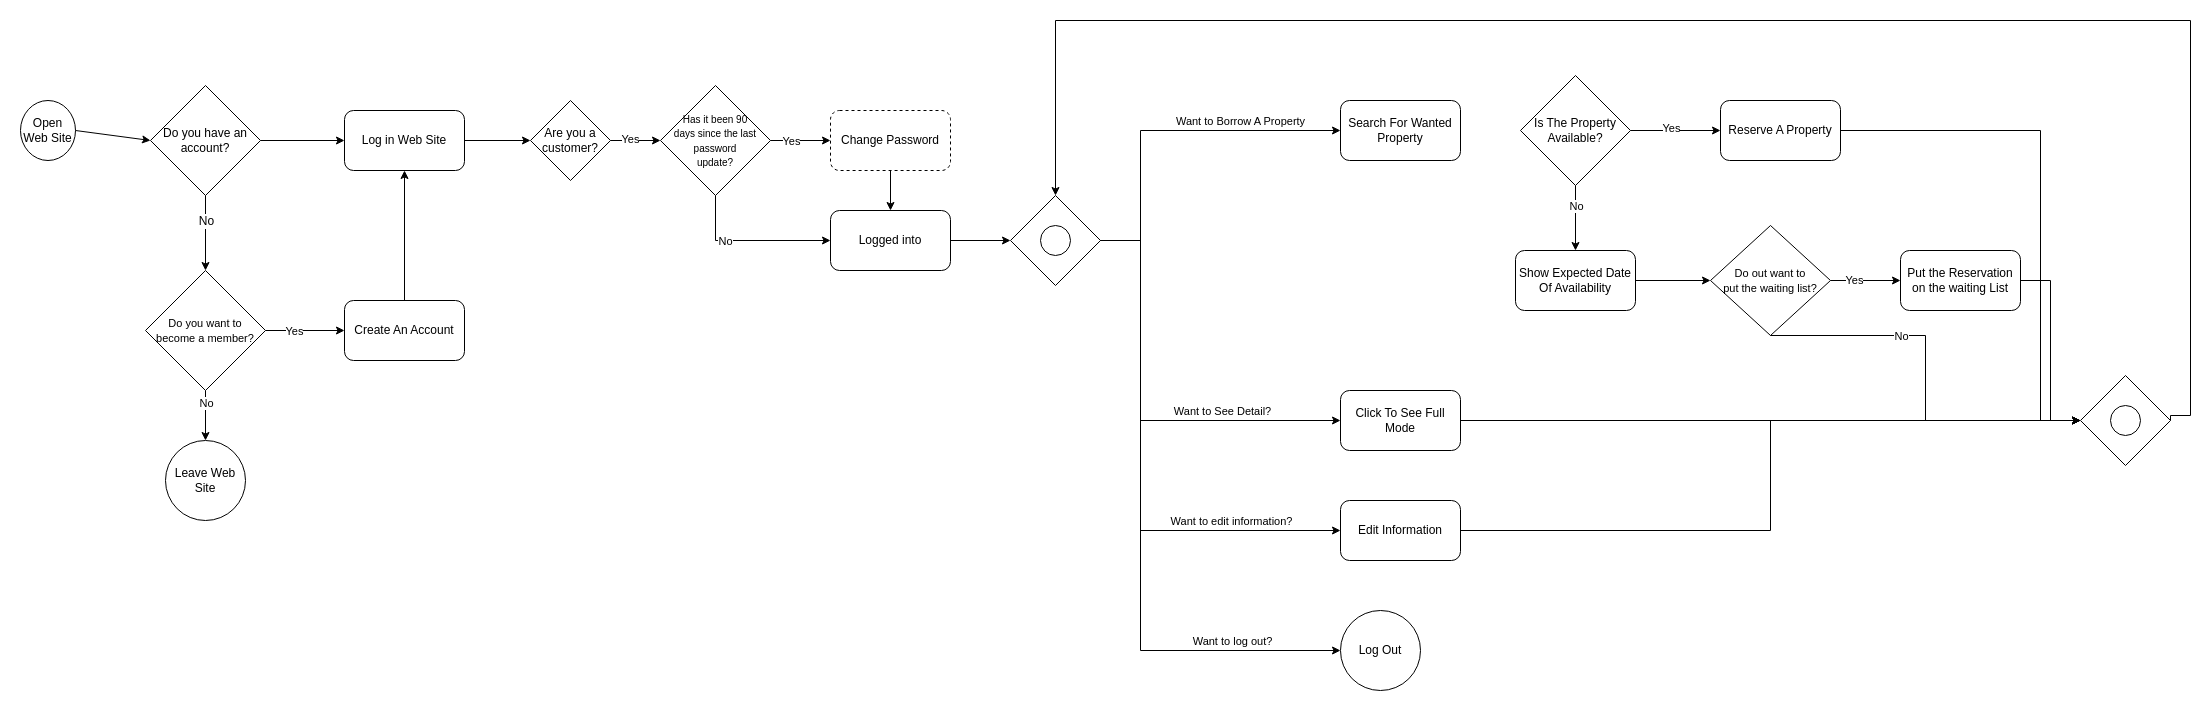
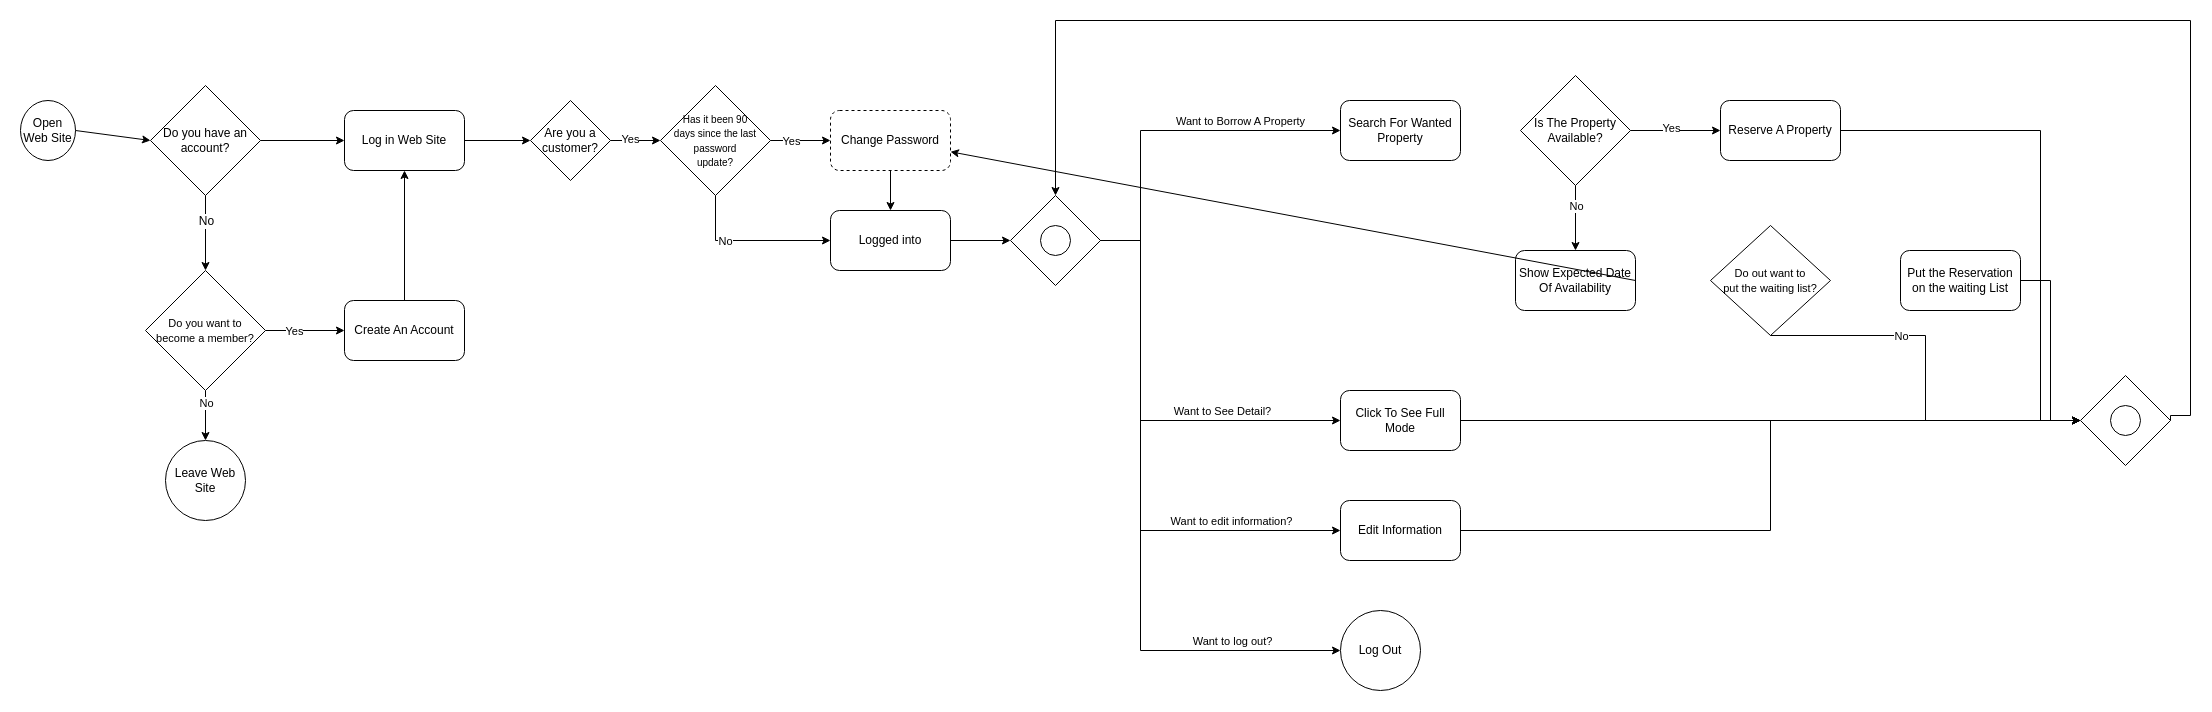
  <mxCell id="0" />
  <mxCell id="1" parent="0" />
  <mxCell id="2" value="Open Web Site" style="ellipse;whiteSpace=wrap;html=1;aspect=fixed;" vertex="1" parent="1"><mxGeometry x="20" y="100" width="55" height="60" as="geometry" /></mxCell>
  <mxCell id="3" value="" style="endArrow=classic;html=1;rounded=0;exitX=1;exitY=0.5;exitDx=0;exitDy=0;entryX=0;entryY=0.5;entryDx=0;entryDy=0;" edge="1" parent="1" source="2" target="4"><mxGeometry width="50" height="50" relative="1" as="geometry"><mxPoint x="130" y="150" as="sourcePoint" /><mxPoint x="140" y="140" as="targetPoint" /></mxGeometry></mxCell>
  <mxCell id="4" value="Do you have an account?" style="rhombus;whiteSpace=wrap;html=1;" vertex="1" parent="1"><mxGeometry x="150" y="85" width="110" height="110" as="geometry" /></mxCell>
  <mxCell id="5" value="" style="endArrow=classic;html=1;rounded=0;exitX=1;exitY=0.5;exitDx=0;exitDy=0;entryX=0;entryY=0.5;entryDx=0;entryDy=0;" edge="1" parent="1" source="4" target="15"><mxGeometry width="50" height="50" relative="1" as="geometry"><mxPoint x="280" y="130" as="sourcePoint" /><mxPoint x="330" y="80" as="targetPoint" /></mxGeometry></mxCell>
  <mxCell id="6" value="" style="endArrow=classic;html=1;rounded=0;exitX=0.5;exitY=1;exitDx=0;exitDy=0;entryX=0.5;entryY=0;entryDx=0;entryDy=0;edgeStyle=elbowEdgeStyle;" edge="1" parent="1" source="4" target="9"><mxGeometry width="50" height="50" relative="1" as="geometry"><mxPoint x="250" y="250" as="sourcePoint" /><mxPoint x="205" y="230" as="targetPoint" /></mxGeometry></mxCell>
  <mxCell id="7" value="&lt;font style=&quot;font-size: 12px;&quot;&gt;No&lt;/font&gt;" style="edgeLabel;html=1;align=center;verticalAlign=middle;resizable=0;points=[];" vertex="1" connectable="0" parent="6"><mxGeometry x="-0.37" y="-1" relative="1" as="geometry"><mxPoint x="1" y="1" as="offset" /></mxGeometry></mxCell>
  <mxCell id="8" value="Leave Web Site" style="ellipse;whiteSpace=wrap;html=1;aspect=fixed;" vertex="1" parent="1"><mxGeometry x="165" y="440" width="80" height="80" as="geometry" /></mxCell>
  <mxCell id="9" value="&lt;font style=&quot;font-size: 11px;&quot;&gt;Do you want to &lt;br&gt;become a member?&lt;/font&gt;" style="rhombus;whiteSpace=wrap;html=1;" vertex="1" parent="1"><mxGeometry x="145" y="270" width="120" height="120" as="geometry" /></mxCell>
  <mxCell id="10" value="" style="endArrow=classic;html=1;rounded=0;exitX=0.5;exitY=1;exitDx=0;exitDy=0;entryX=0.5;entryY=0;entryDx=0;entryDy=0;" edge="1" parent="1" source="9" target="8"><mxGeometry width="50" height="50" relative="1" as="geometry"><mxPoint x="160" y="360" as="sourcePoint" /><mxPoint x="210" y="310" as="targetPoint" /></mxGeometry></mxCell>
  <mxCell id="11" value="No" style="edgeLabel;html=1;align=center;verticalAlign=middle;resizable=0;points=[];" vertex="1" connectable="0" parent="10"><mxGeometry x="-0.509" relative="1" as="geometry"><mxPoint as="offset" /></mxGeometry></mxCell>
  <mxCell id="12" value="" style="endArrow=classic;html=1;rounded=0;exitX=1;exitY=0.5;exitDx=0;exitDy=0;entryX=0;entryY=0.5;entryDx=0;entryDy=0;" edge="1" parent="1" source="9" target="14"><mxGeometry width="50" height="50" relative="1" as="geometry"><mxPoint x="310" y="310" as="sourcePoint" /><mxPoint x="360" y="260" as="targetPoint" /></mxGeometry></mxCell>
  <mxCell id="13" value="Yes" style="edgeLabel;html=1;align=center;verticalAlign=middle;resizable=0;points=[];" vertex="1" connectable="0" parent="12"><mxGeometry x="-0.281" relative="1" as="geometry"><mxPoint as="offset" /></mxGeometry></mxCell>
  <mxCell id="14" value="Create An Account" style="rounded=1;whiteSpace=wrap;html=1;" vertex="1" parent="1"><mxGeometry x="344" y="300" width="120" height="60" as="geometry" /></mxCell>
  <mxCell id="15" value="Log in Web Site" style="rounded=1;whiteSpace=wrap;html=1;" vertex="1" parent="1"><mxGeometry x="344" y="110" width="120" height="60" as="geometry" /></mxCell>
  <mxCell id="16" value="" style="endArrow=classic;html=1;rounded=0;exitX=0.5;exitY=0;exitDx=0;exitDy=0;entryX=0.5;entryY=1;entryDx=0;entryDy=0;" edge="1" parent="1" source="14" target="15"><mxGeometry width="50" height="50" relative="1" as="geometry"><mxPoint x="410" y="280" as="sourcePoint" /><mxPoint x="460" y="230" as="targetPoint" /></mxGeometry></mxCell>
  <mxCell id="17" value="" style="endArrow=classic;html=1;rounded=0;exitX=1;exitY=0.5;exitDx=0;exitDy=0;entryX=0;entryY=0.5;entryDx=0;entryDy=0;" edge="1" parent="1" source="15" target="18"><mxGeometry width="50" height="50" relative="1" as="geometry"><mxPoint x="510" y="230" as="sourcePoint" /><mxPoint x="560" y="180" as="targetPoint" /></mxGeometry></mxCell>
  <mxCell id="18" value="Are you a customer?" style="rhombus;whiteSpace=wrap;html=1;" vertex="1" parent="1"><mxGeometry x="530" y="100" width="80" height="80" as="geometry" /></mxCell>
  <mxCell id="19" value="" style="endArrow=classic;html=1;rounded=0;exitX=1;exitY=0.5;exitDx=0;exitDy=0;entryX=0;entryY=0.5;entryDx=0;entryDy=0;" edge="1" parent="1" source="18" target="21"><mxGeometry width="50" height="50" relative="1" as="geometry"><mxPoint x="640" y="140" as="sourcePoint" /><mxPoint x="690" y="140" as="targetPoint" /></mxGeometry></mxCell>
  <mxCell id="20" value="Yes" style="edgeLabel;html=1;align=center;verticalAlign=middle;resizable=0;points=[];" vertex="1" connectable="0" parent="19"><mxGeometry x="-0.246" y="2" relative="1" as="geometry"><mxPoint as="offset" /></mxGeometry></mxCell>
  <mxCell id="21" value="&lt;font style=&quot;font-size: 10px;&quot;&gt;Has it been 90 &lt;br&gt;days since the last &lt;br&gt;password &lt;br&gt;update?&lt;/font&gt;" style="rhombus;whiteSpace=wrap;html=1;" vertex="1" parent="1"><mxGeometry x="660" y="85" width="110" height="110" as="geometry" /></mxCell>
  <mxCell id="22" value="" style="endArrow=classic;html=1;rounded=0;exitX=1;exitY=0.5;exitDx=0;exitDy=0;entryX=0;entryY=0.5;entryDx=0;entryDy=0;" edge="1" parent="1" source="21" target="24"><mxGeometry width="50" height="50" relative="1" as="geometry"><mxPoint x="750" y="280" as="sourcePoint" /><mxPoint x="860" y="140" as="targetPoint" /></mxGeometry></mxCell>
  <mxCell id="23" value="Yes" style="edgeLabel;html=1;align=center;verticalAlign=middle;resizable=0;points=[];" vertex="1" connectable="0" parent="22"><mxGeometry x="-0.333" relative="1" as="geometry"><mxPoint as="offset" /></mxGeometry></mxCell>
  <mxCell id="24" value="Change Password" style="rounded=1;whiteSpace=wrap;html=1;dashed=1;" vertex="1" parent="1"><mxGeometry x="830" y="110" width="120" height="60" as="geometry" /></mxCell>
  <mxCell id="25" value="" style="endArrow=classic;html=1;rounded=0;exitX=0.5;exitY=1;exitDx=0;exitDy=0;entryX=0;entryY=0.5;entryDx=0;entryDy=0;edgeStyle=orthogonalEdgeStyle;elbow=vertical;" edge="1" parent="1" source="21" target="27"><mxGeometry width="50" height="50" relative="1" as="geometry"><mxPoint x="710" y="300" as="sourcePoint" /><mxPoint x="715" y="260" as="targetPoint" /></mxGeometry></mxCell>
  <mxCell id="26" value="No" style="edgeLabel;html=1;align=center;verticalAlign=middle;resizable=0;points=[];" vertex="1" connectable="0" parent="25"><mxGeometry x="-0.323" relative="1" as="geometry"><mxPoint as="offset" /></mxGeometry></mxCell>
  <mxCell id="27" value="Logged into" style="rounded=1;whiteSpace=wrap;html=1;" vertex="1" parent="1"><mxGeometry x="830" y="210" width="120" height="60" as="geometry" /></mxCell>
  <mxCell id="28" value="" style="endArrow=classic;html=1;rounded=0;exitX=0.5;exitY=1;exitDx=0;exitDy=0;entryX=0.5;entryY=0;entryDx=0;entryDy=0;" edge="1" parent="1" source="24" target="27"><mxGeometry width="50" height="50" relative="1" as="geometry"><mxPoint x="940" y="0" as="sourcePoint" /><mxPoint x="990" y="-50" as="targetPoint" /></mxGeometry></mxCell>
  <mxCell id="29" value="" style="endArrow=classic;html=1;rounded=0;exitX=1;exitY=0.5;exitDx=0;exitDy=0;entryX=0;entryY=0.5;entryDx=0;entryDy=0;" edge="1" parent="1" source="27" target="30"><mxGeometry width="50" height="50" relative="1" as="geometry"><mxPoint x="1000" y="270" as="sourcePoint" /><mxPoint x="1050" y="220" as="targetPoint" /></mxGeometry></mxCell>
  <mxCell id="30" value="" style="rhombus;whiteSpace=wrap;html=1;rounded=0;fillStyle=auto;" vertex="1" parent="1"><mxGeometry x="1010" y="195" width="90" height="90" as="geometry" /></mxCell>
  <mxCell id="31" value="" style="ellipse;whiteSpace=wrap;html=1;aspect=fixed;" vertex="1" parent="1"><mxGeometry x="1040" y="225" width="30" height="30" as="geometry" /></mxCell>
  <mxCell id="32" value="Search For Wanted Property" style="rounded=1;whiteSpace=wrap;html=1;" vertex="1" parent="1"><mxGeometry x="1340" y="100" width="120" height="60" as="geometry" /></mxCell>
  <mxCell id="33" value="Is The Property&lt;br&gt;Available?" style="rhombus;whiteSpace=wrap;html=1;" vertex="1" parent="1"><mxGeometry x="1520" y="75" width="110" height="110" as="geometry" /></mxCell>
  <mxCell id="34" value="Reserve A Property" style="rounded=1;whiteSpace=wrap;html=1;" vertex="1" parent="1"><mxGeometry x="1720" y="100" width="120" height="60" as="geometry" /></mxCell>
  <mxCell id="35" value="" style="endArrow=classic;html=1;rounded=0;exitX=1;exitY=0.5;exitDx=0;exitDy=0;entryX=0;entryY=0.5;entryDx=0;entryDy=0;edgeStyle=elbowEdgeStyle;" edge="1" parent="1" source="30" target="32"><mxGeometry width="50" height="50" relative="1" as="geometry"><mxPoint x="1160" y="270" as="sourcePoint" /><mxPoint x="1210" y="220" as="targetPoint" /><Array as="points"><mxPoint x="1140" y="190" /></Array></mxGeometry></mxCell>
  <mxCell id="36" value="Want to Borrow A Property" style="edgeLabel;html=1;align=center;verticalAlign=middle;resizable=0;points=[];" vertex="1" connectable="0" parent="35"><mxGeometry x="0.421" y="-1" relative="1" as="geometry"><mxPoint y="-11" as="offset" /></mxGeometry></mxCell>
  <mxCell id="37" value="" style="endArrow=classic;html=1;rounded=0;exitX=1;exitY=0.5;exitDx=0;exitDy=0;entryX=0;entryY=0.5;entryDx=0;entryDy=0;" edge="1" parent="1" source="33" target="34"><mxGeometry width="50" height="50" relative="1" as="geometry"><mxPoint x="1650" y="315" as="sourcePoint" /><mxPoint x="1700" y="265" as="targetPoint" /></mxGeometry></mxCell>
  <mxCell id="38" value="Yes" style="edgeLabel;html=1;align=center;verticalAlign=middle;resizable=0;points=[];" vertex="1" connectable="0" parent="37"><mxGeometry x="0.322" y="3" relative="1" as="geometry"><mxPoint x="-19" as="offset" /></mxGeometry></mxCell>
  <mxCell id="39" value="" style="endArrow=classic;html=1;rounded=0;exitX=1;exitY=0.5;exitDx=0;exitDy=0;entryX=0;entryY=0.5;entryDx=0;entryDy=0;edgeStyle=orthogonalEdgeStyle;" edge="1" parent="1" source="34" target="55"><mxGeometry width="50" height="50" relative="1" as="geometry"><mxPoint x="1960" y="360" as="sourcePoint" /><mxPoint x="1900" y="130" as="targetPoint" /><Array as="points"><mxPoint x="2040" y="130" /><mxPoint x="2040" y="420" /></Array></mxGeometry></mxCell>
  <mxCell id="40" value="" style="endArrow=classic;html=1;rounded=0;exitX=0.5;exitY=1;exitDx=0;exitDy=0;entryX=0.5;entryY=0;entryDx=0;entryDy=0;" edge="1" parent="1" source="33" target="42"><mxGeometry width="50" height="50" relative="1" as="geometry"><mxPoint x="1590" y="380" as="sourcePoint" /><mxPoint x="1575" y="240" as="targetPoint" /></mxGeometry></mxCell>
  <mxCell id="41" value="No" style="edgeLabel;html=1;align=center;verticalAlign=middle;resizable=0;points=[];" vertex="1" connectable="0" parent="40"><mxGeometry x="-0.388" relative="1" as="geometry"><mxPoint as="offset" /></mxGeometry></mxCell>
  <mxCell id="42" value="Show Expected Date Of Availability" style="rounded=1;whiteSpace=wrap;html=1;" vertex="1" parent="1"><mxGeometry x="1515" y="250" width="120" height="60" as="geometry" /></mxCell>
  <mxCell id="43" value="&lt;font style=&quot;font-size: 11px;&quot;&gt;Do out want to &lt;br&gt;put the waiting list?&lt;/font&gt;" style="rhombus;whiteSpace=wrap;html=1;" vertex="1" parent="1"><mxGeometry x="1710" y="225" width="120" height="110" as="geometry" /></mxCell>
  <mxCell id="44" value="Put the Reservation on the waiting List" style="rounded=1;whiteSpace=wrap;html=1;" vertex="1" parent="1"><mxGeometry x="1900" y="250" width="120" height="60" as="geometry" /></mxCell>
- <mxCell id="45" value="" style="endArrow=classic;html=1;rounded=0;exitX=1;exitY=0.5;exitDx=0;exitDy=0;entryX=0;entryY=0.5;entryDx=0;entryDy=0;" edge="1" parent="1" source="42" target="43"><mxGeometry width="50" height="50" relative="1" as="geometry"><mxPoint x="1700" y="430" as="sourcePoint" /><mxPoint x="1750" y="380" as="targetPoint" /></mxGeometry></mxCell>
- <mxCell id="46" value="" style="endArrow=classic;html=1;rounded=0;exitX=1;exitY=0.5;exitDx=0;exitDy=0;entryX=0;entryY=0.5;entryDx=0;entryDy=0;" edge="1" parent="1" source="43" target="44"><mxGeometry width="50" height="50" relative="1" as="geometry"><mxPoint x="1850" y="390" as="sourcePoint" /><mxPoint x="1900" y="340" as="targetPoint" /></mxGeometry></mxCell>
- <mxCell id="47" value="Yes" style="edgeLabel;html=1;align=center;verticalAlign=middle;resizable=0;points=[];" vertex="1" connectable="0" parent="46"><mxGeometry x="-0.34" y="1" relative="1" as="geometry"><mxPoint as="offset" /></mxGeometry></mxCell>
+ <mxCell id="45" value="" style="endArrow=classic;html=1;rounded=0;exitX=1;exitY=0.5;exitDx=0;exitDy=0;" edge="1" parent="1" source="42" target="24"><mxGeometry width="50" height="50" relative="1" as="geometry"><mxPoint x="1700" y="430" as="sourcePoint" /><mxPoint x="1750" y="380" as="targetPoint" /></mxGeometry></mxCell>
  <mxCell id="48" value="" style="endArrow=classic;html=1;rounded=0;exitX=1;exitY=0.5;exitDx=0;exitDy=0;entryX=0;entryY=0.5;entryDx=0;entryDy=0;edgeStyle=orthogonalEdgeStyle;" edge="1" parent="1" source="44" target="55"><mxGeometry width="50" height="50" relative="1" as="geometry"><mxPoint x="2030" y="390" as="sourcePoint" /><mxPoint x="2080" y="340" as="targetPoint" /></mxGeometry></mxCell>
  <mxCell id="49" value="" style="endArrow=classic;html=1;rounded=0;exitX=0.5;exitY=1;exitDx=0;exitDy=0;entryX=0;entryY=0.5;entryDx=0;entryDy=0;edgeStyle=elbowEdgeStyle;" edge="1" parent="1" source="43" target="55"><mxGeometry width="50" height="50" relative="1" as="geometry"><mxPoint x="1860" y="460" as="sourcePoint" /><mxPoint x="1910" y="410" as="targetPoint" /></mxGeometry></mxCell>
  <mxCell id="50" value="No" style="edgeLabel;html=1;align=center;verticalAlign=middle;resizable=0;points=[];" vertex="1" connectable="0" parent="49"><mxGeometry x="-0.343" relative="1" as="geometry"><mxPoint as="offset" /></mxGeometry></mxCell>
  <mxCell id="51" value="Click To See Full Mode" style="rounded=1;whiteSpace=wrap;html=1;" vertex="1" parent="1"><mxGeometry x="1340" y="390" width="120" height="60" as="geometry" /></mxCell>
  <mxCell id="52" value="" style="endArrow=classic;html=1;rounded=0;exitX=1;exitY=0.5;exitDx=0;exitDy=0;entryX=0;entryY=0.5;entryDx=0;entryDy=0;edgeStyle=elbowEdgeStyle;" edge="1" parent="1" source="30" target="51"><mxGeometry width="50" height="50" relative="1" as="geometry"><mxPoint x="1110" y="390" as="sourcePoint" /><mxPoint x="1160" y="340" as="targetPoint" /><Array as="points"><mxPoint x="1140" y="320" /></Array></mxGeometry></mxCell>
  <mxCell id="53" value="Want to See Detail?" style="edgeLabel;html=1;align=center;verticalAlign=middle;resizable=0;points=[];" vertex="1" connectable="0" parent="52"><mxGeometry x="0.376" y="4" relative="1" as="geometry"><mxPoint x="12" y="-6" as="offset" /></mxGeometry></mxCell>
  <mxCell id="54" value="" style="endArrow=classic;html=1;rounded=0;exitX=1;exitY=0.5;exitDx=0;exitDy=0;entryX=0;entryY=0.5;entryDx=0;entryDy=0;" edge="1" parent="1" source="51" target="55"><mxGeometry width="50" height="50" relative="1" as="geometry"><mxPoint x="1200" y="580" as="sourcePoint" /><mxPoint x="2010" y="430" as="targetPoint" /></mxGeometry></mxCell>
  <mxCell id="55" value="" style="rhombus;whiteSpace=wrap;html=1;rounded=0;fillStyle=auto;" vertex="1" parent="1"><mxGeometry x="2080" y="375" width="90" height="90" as="geometry" /></mxCell>
  <mxCell id="56" value="" style="ellipse;whiteSpace=wrap;html=1;aspect=fixed;" vertex="1" parent="1"><mxGeometry x="2110" y="405" width="30" height="30" as="geometry" /></mxCell>
  <mxCell id="57" value="" style="endArrow=classic;html=1;rounded=0;exitX=1;exitY=0.5;exitDx=0;exitDy=0;entryX=0.5;entryY=0;entryDx=0;entryDy=0;edgeStyle=orthogonalEdgeStyle;" edge="1" parent="1" source="55" target="30"><mxGeometry width="50" height="50" relative="1" as="geometry"><mxPoint x="2200" y="550" as="sourcePoint" /><mxPoint x="2360" y="420" as="targetPoint" /><Array as="points"><mxPoint x="2190" y="415" /><mxPoint x="2190" y="20" /><mxPoint x="1055" y="20" /></Array></mxGeometry></mxCell>
  <mxCell id="58" value="Edit Information" style="rounded=1;whiteSpace=wrap;html=1;" vertex="1" parent="1"><mxGeometry x="1340" y="500" width="120" height="60" as="geometry" /></mxCell>
  <mxCell id="59" value="" style="endArrow=classic;html=1;rounded=0;exitX=1;exitY=0.5;exitDx=0;exitDy=0;entryX=0;entryY=0.5;entryDx=0;entryDy=0;edgeStyle=elbowEdgeStyle;" edge="1" parent="1" source="30" target="58"><mxGeometry width="50" height="50" relative="1" as="geometry"><mxPoint x="1150" y="530" as="sourcePoint" /><mxPoint x="1200" y="480" as="targetPoint" /><Array as="points"><mxPoint x="1140" y="380" /></Array></mxGeometry></mxCell>
  <mxCell id="60" value="Want to edit information?" style="edgeLabel;html=1;align=center;verticalAlign=middle;resizable=0;points=[];" vertex="1" connectable="0" parent="59"><mxGeometry x="0.529" y="1" relative="1" as="geometry"><mxPoint x="15" y="-9" as="offset" /></mxGeometry></mxCell>
  <mxCell id="61" value="" style="endArrow=classic;html=1;rounded=0;exitX=1;exitY=0.5;exitDx=0;exitDy=0;entryX=0;entryY=0.5;entryDx=0;entryDy=0;edgeStyle=orthogonalEdgeStyle;" edge="1" parent="1" source="58" target="55"><mxGeometry width="50" height="50" relative="1" as="geometry"><mxPoint x="1660" y="540" as="sourcePoint" /><mxPoint x="1710" y="490" as="targetPoint" /></mxGeometry></mxCell>
  <mxCell id="62" value="" style="endArrow=classic;html=1;rounded=0;exitX=1;exitY=0.5;exitDx=0;exitDy=0;entryX=0;entryY=0.5;entryDx=0;entryDy=0;edgeStyle=elbowEdgeStyle;" edge="1" parent="1" source="30" target="64"><mxGeometry width="50" height="50" relative="1" as="geometry"><mxPoint x="1150" y="540" as="sourcePoint" /><mxPoint x="1140" y="620" as="targetPoint" /><Array as="points"><mxPoint x="1140" y="440" /></Array></mxGeometry></mxCell>
  <mxCell id="63" value="Want to log out?" style="edgeLabel;html=1;align=center;verticalAlign=middle;resizable=0;points=[];" vertex="1" connectable="0" parent="62"><mxGeometry x="0.664" y="-3" relative="1" as="geometry"><mxPoint y="-13" as="offset" /></mxGeometry></mxCell>
  <mxCell id="64" value="Log Out" style="ellipse;whiteSpace=wrap;html=1;aspect=fixed;" vertex="1" parent="1"><mxGeometry x="1340" y="610" width="80" height="80" as="geometry" /></mxCell>
